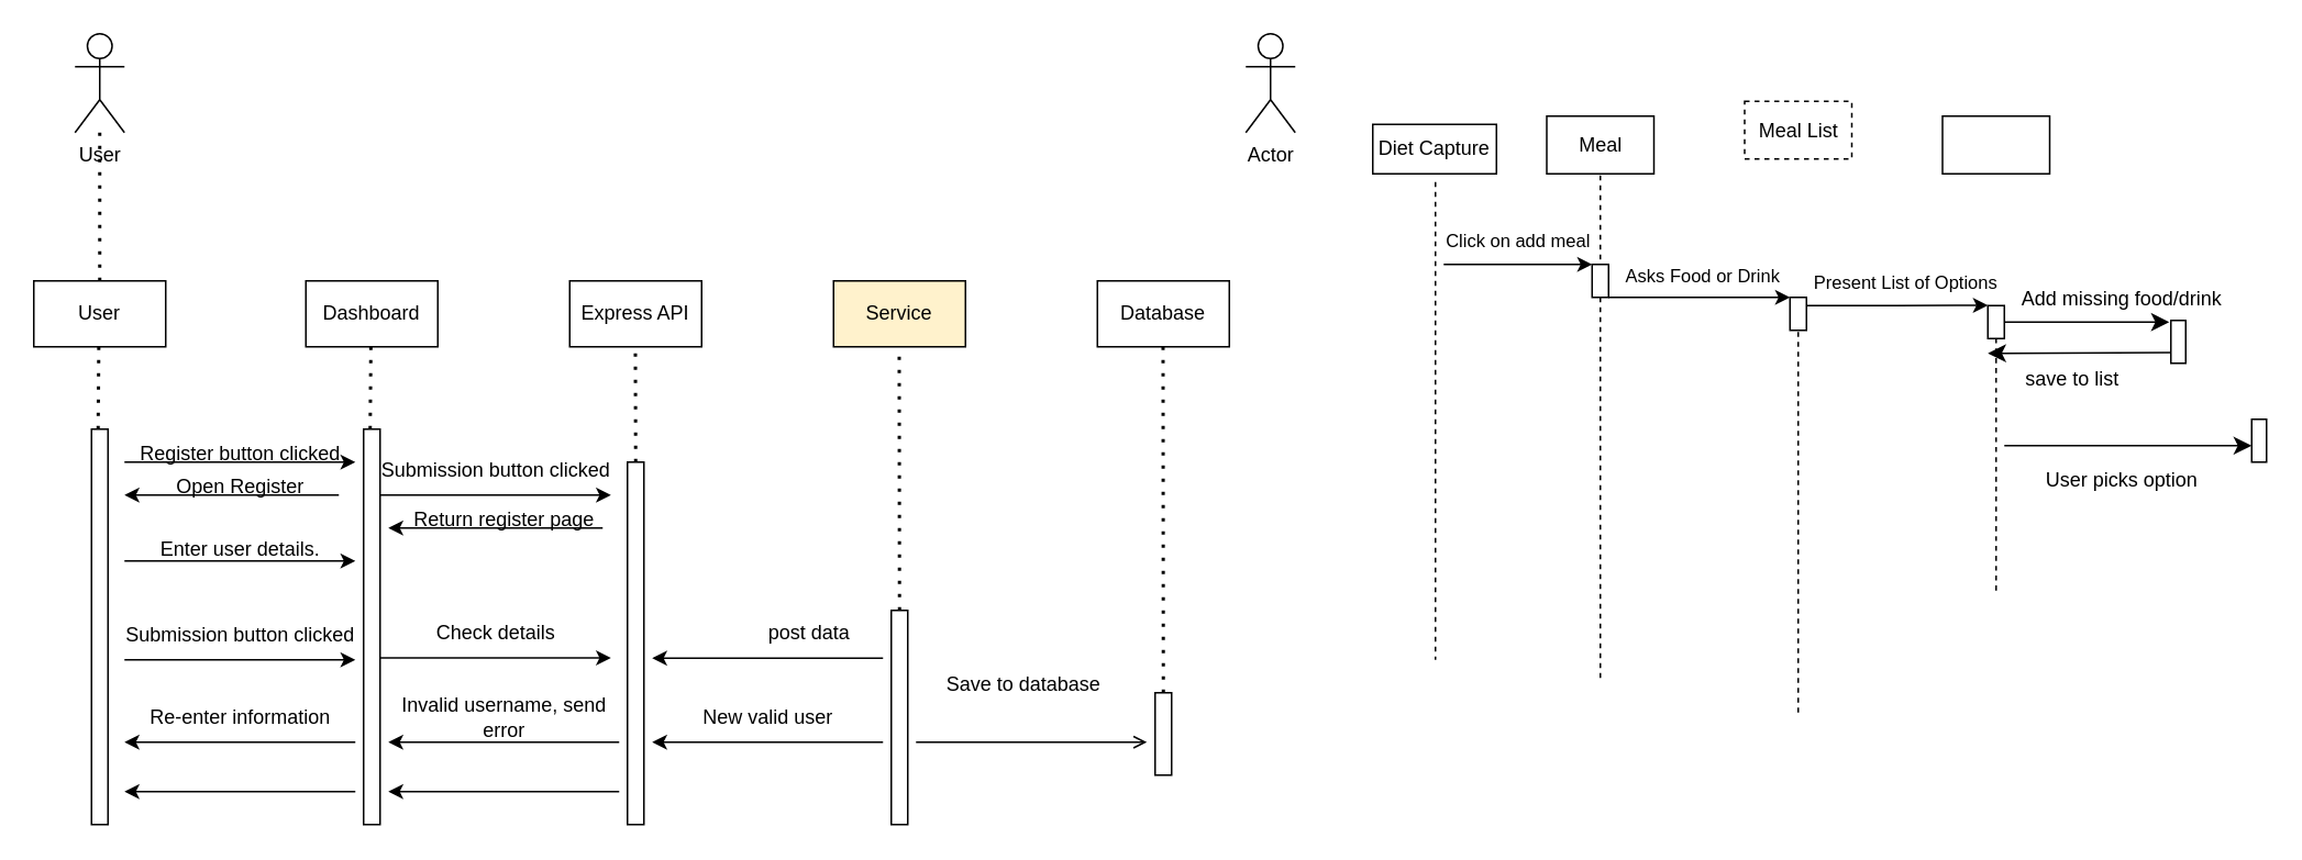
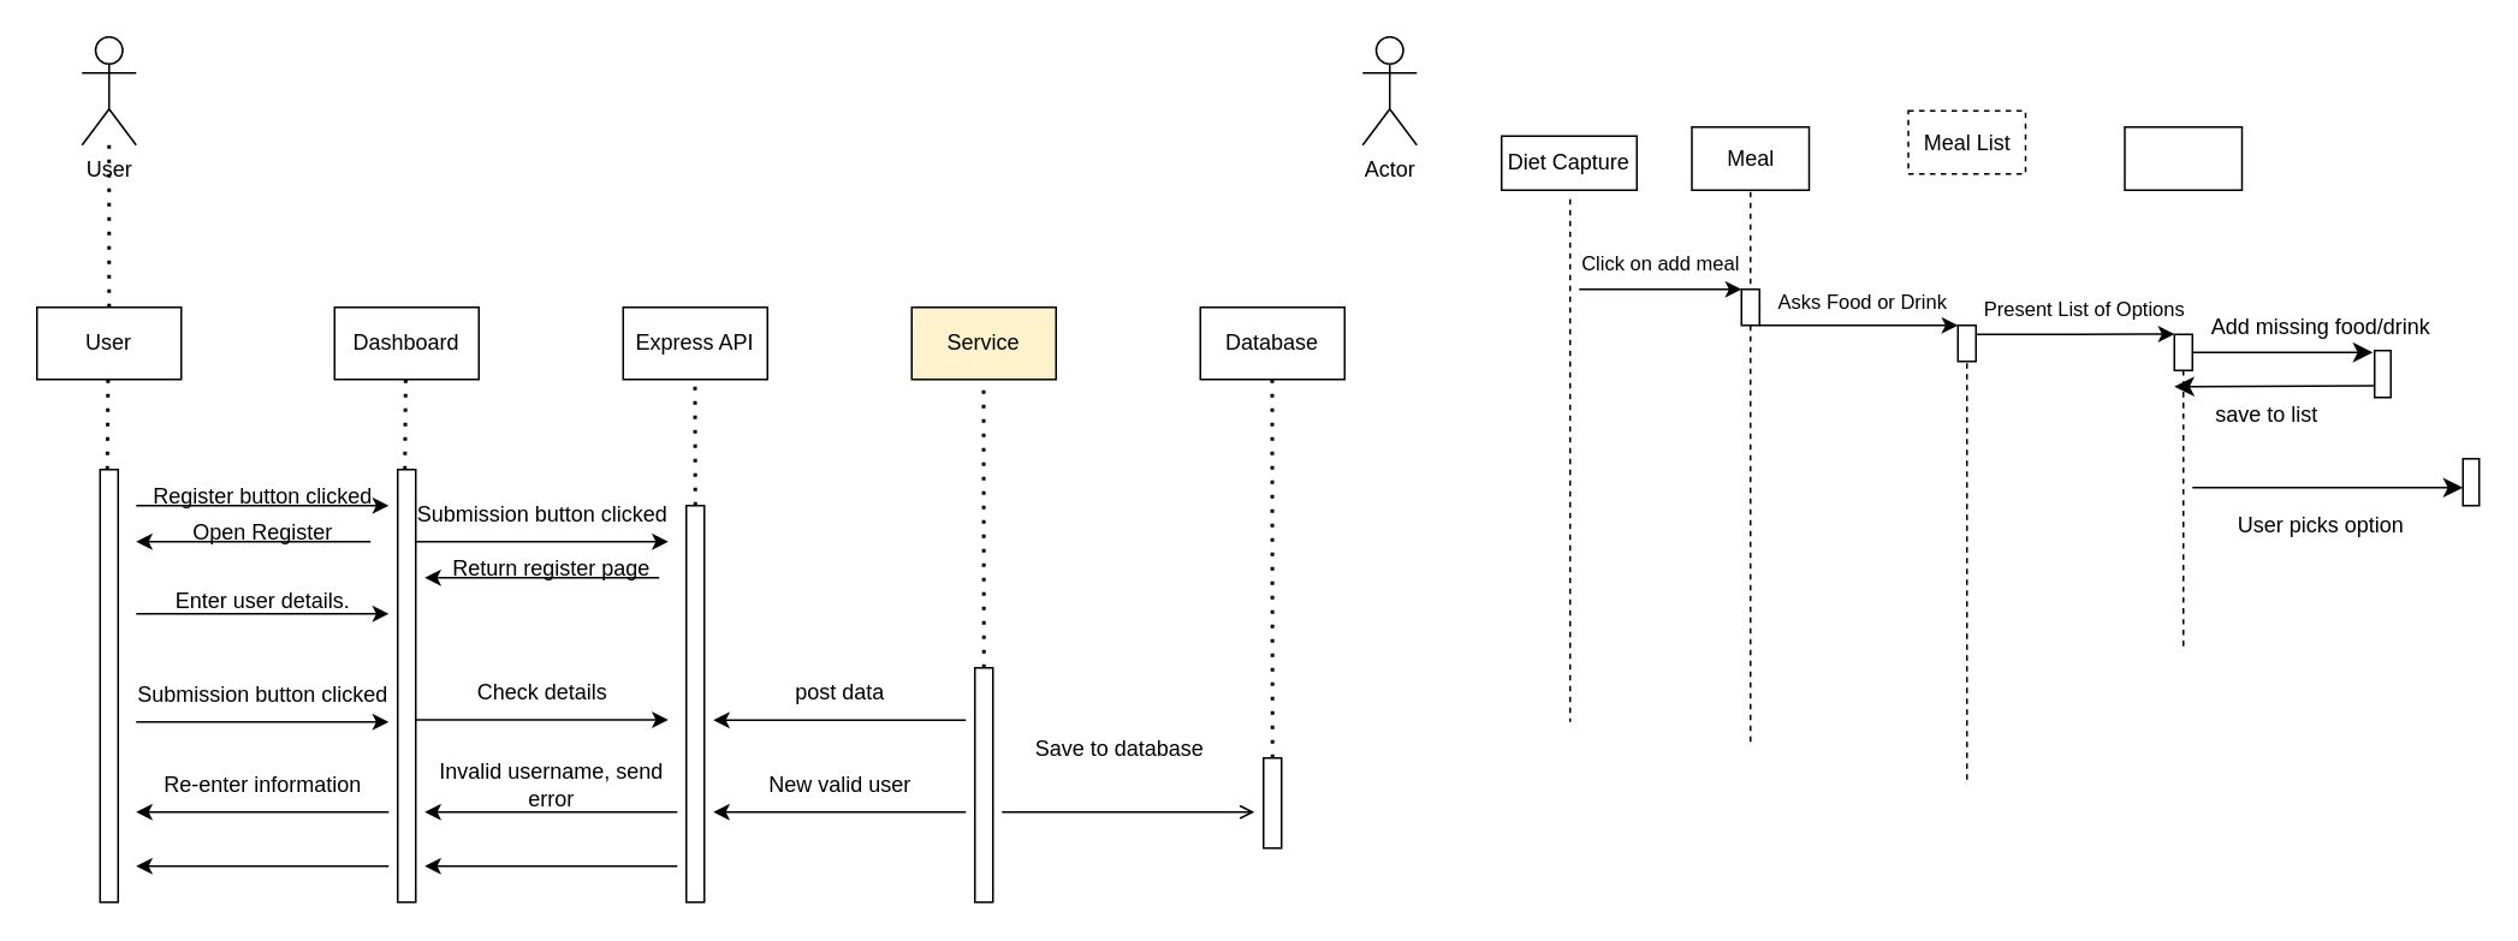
  <mxCell id="0" />
  <mxCell id="1" parent="0" />
  <mxCell id="2" value="User&lt;div&gt;&lt;br&gt;&lt;/div&gt;" style="shape=umlActor;verticalLabelPosition=bottom;verticalAlign=top;html=1;outlineConnect=0;" parent="1" vertex="1"><mxGeometry x="45" y="20" width="30" height="60" as="geometry" /></mxCell>
  <mxCell id="3" value="" style="endArrow=none;dashed=1;html=1;dashPattern=1 3;strokeWidth=2;rounded=0;" parent="1" target="2" edge="1"><mxGeometry width="50" height="50" relative="1" as="geometry"><mxPoint x="60" y="170" as="sourcePoint" /><mxPoint x="85" y="120" as="targetPoint" /></mxGeometry></mxCell>
  <mxCell id="4" style="edgeStyle=orthogonalEdgeStyle;rounded=0;orthogonalLoop=1;jettySize=auto;html=1;dashed=1;endArrow=none;startFill=0;" parent="1" edge="1"><mxGeometry relative="1" as="geometry"><mxPoint x="870" y="400" as="targetPoint" /><mxPoint x="870" y="110" as="sourcePoint" /></mxGeometry></mxCell>
  <mxCell id="5" value="&lt;div&gt;User&lt;/div&gt;" style="rounded=0;whiteSpace=wrap;html=1;" parent="1" vertex="1"><mxGeometry x="20" y="170" width="80" height="40" as="geometry" /></mxCell>
  <mxCell id="6" value="Actor" style="shape=umlActor;verticalLabelPosition=bottom;verticalAlign=top;html=1;outlineConnect=0;" parent="1" vertex="1"><mxGeometry x="755" y="20" width="30" height="60" as="geometry" /></mxCell>
  <mxCell id="7" value="Dashboard" style="rounded=0;whiteSpace=wrap;html=1;" parent="1" vertex="1"><mxGeometry x="185" y="170" width="80" height="40" as="geometry" /></mxCell>
  <mxCell id="8" value="" style="endArrow=classic;html=1;rounded=0;" parent="1" edge="1"><mxGeometry width="50" height="50" relative="1" as="geometry"><mxPoint x="875" y="160" as="sourcePoint" /><mxPoint x="965" y="160" as="targetPoint" /></mxGeometry></mxCell>
  <mxCell id="9" value="Click on add meal" style="edgeLabel;html=1;align=center;verticalAlign=middle;resizable=0;points=[];" parent="8" connectable="0" vertex="1"><mxGeometry x="0.144" y="-2" relative="1" as="geometry"><mxPoint x="-7" y="-17" as="offset" /></mxGeometry></mxCell>
  <mxCell id="10" value="" style="endArrow=none;dashed=1;html=1;dashPattern=1 3;strokeWidth=2;rounded=0;" parent="1" edge="1"><mxGeometry width="50" height="50" relative="1" as="geometry"><mxPoint x="59" y="260" as="sourcePoint" /><mxPoint x="59.41" y="210" as="targetPoint" /></mxGeometry></mxCell>
  <mxCell id="11" value="" style="rounded=0;whiteSpace=wrap;html=1;direction=south;" parent="1" vertex="1"><mxGeometry x="965" y="160" width="10" height="20" as="geometry" /></mxCell>
  <mxCell id="12" value="" style="rounded=0;whiteSpace=wrap;html=1;direction=south;" parent="1" vertex="1"><mxGeometry x="55" y="260" width="10" height="240" as="geometry" /></mxCell>
  <mxCell id="13" value="" style="endArrow=none;dashed=1;html=1;rounded=0;entryX=0;entryY=0.5;entryDx=0;entryDy=0;" parent="1" target="11" edge="1"><mxGeometry width="50" height="50" relative="1" as="geometry"><mxPoint x="970" y="100" as="sourcePoint" /><mxPoint x="985" y="120" as="targetPoint" /></mxGeometry></mxCell>
  <mxCell id="14" value="" style="endArrow=none;dashed=1;html=1;dashPattern=1 3;strokeWidth=2;rounded=0;" parent="1" edge="1"><mxGeometry width="50" height="50" relative="1" as="geometry"><mxPoint x="224" y="260" as="sourcePoint" /><mxPoint x="224.41" y="210" as="targetPoint" /></mxGeometry></mxCell>
  <mxCell id="15" value="" style="endArrow=none;dashed=1;html=1;rounded=0;" parent="1" edge="1"><mxGeometry width="50" height="50" relative="1" as="geometry"><mxPoint x="970" y="180" as="sourcePoint" /><mxPoint x="970" y="412.449" as="targetPoint" /></mxGeometry></mxCell>
  <mxCell id="16" value="" style="rounded=0;whiteSpace=wrap;html=1;direction=south;" parent="1" vertex="1"><mxGeometry x="220" y="260" width="10" height="240" as="geometry" /></mxCell>
  <mxCell id="17" value="" style="endArrow=classic;html=1;rounded=0;exitX=1;exitY=0;exitDx=0;exitDy=0;" parent="1" source="11" edge="1"><mxGeometry width="50" height="50" relative="1" as="geometry"><mxPoint x="975" y="220" as="sourcePoint" /><mxPoint x="1085" y="180" as="targetPoint" /></mxGeometry></mxCell>
  <mxCell id="18" value="Asks Food or Drink" style="edgeLabel;html=1;align=center;verticalAlign=middle;resizable=0;points=[];" parent="17" connectable="0" vertex="1"><mxGeometry x="-0.257" y="3" relative="1" as="geometry"><mxPoint x="15" y="-11" as="offset" /></mxGeometry></mxCell>
  <mxCell id="19" value="" style="endArrow=classic;html=1;rounded=0;" parent="1" edge="1"><mxGeometry width="50" height="50" relative="1" as="geometry"><mxPoint x="75" y="280" as="sourcePoint" /><mxPoint x="215" y="280" as="targetPoint" /></mxGeometry></mxCell>
  <mxCell id="20" value="Register button clicked" style="text;html=1;align=center;verticalAlign=middle;resizable=0;points=[];autosize=1;strokeColor=none;fillColor=none;" parent="1" vertex="1"><mxGeometry x="75" y="260" width="140" height="30" as="geometry" /></mxCell>
  <mxCell id="21" style="edgeStyle=orthogonalEdgeStyle;rounded=0;orthogonalLoop=1;jettySize=auto;html=1;exitX=0.25;exitY=0;exitDx=0;exitDy=0;" parent="1" source="24" edge="1"><mxGeometry relative="1" as="geometry"><mxPoint x="1205" y="184.818" as="targetPoint" /></mxGeometry></mxCell>
  <mxCell id="22" value="Present List of Options" style="edgeLabel;html=1;align=center;verticalAlign=middle;resizable=0;points=[];" parent="21" connectable="0" vertex="1"><mxGeometry x="-0.146" y="-1" relative="1" as="geometry"><mxPoint x="12" y="-16" as="offset" /></mxGeometry></mxCell>
  <mxCell id="23" value="" style="endArrow=classic;html=1;rounded=0;" parent="1" edge="1"><mxGeometry width="50" height="50" relative="1" as="geometry"><mxPoint x="205" y="300" as="sourcePoint" /><mxPoint x="75" y="300" as="targetPoint" /></mxGeometry></mxCell>
  <mxCell id="24" value="" style="rounded=0;whiteSpace=wrap;html=1;direction=south;" parent="1" vertex="1"><mxGeometry x="1085" y="180" width="10" height="20" as="geometry" /></mxCell>
  <mxCell id="25" value="Open Register" style="text;html=1;align=center;verticalAlign=middle;resizable=0;points=[];autosize=1;strokeColor=none;fillColor=none;" parent="1" vertex="1"><mxGeometry x="95" y="280" width="100" height="30" as="geometry" /></mxCell>
  <mxCell id="26" value="" style="endArrow=none;dashed=1;html=1;rounded=0;" parent="1" edge="1"><mxGeometry width="50" height="50" relative="1" as="geometry"><mxPoint x="1090" y="201" as="sourcePoint" /><mxPoint x="1090" y="433.449" as="targetPoint" /></mxGeometry></mxCell>
  <mxCell id="27" value="" style="endArrow=classic;html=1;rounded=0;" parent="1" edge="1"><mxGeometry width="50" height="50" relative="1" as="geometry"><mxPoint x="75" y="340" as="sourcePoint" /><mxPoint x="215" y="340" as="targetPoint" /></mxGeometry></mxCell>
  <mxCell id="28" value="Meal" style="rounded=0;whiteSpace=wrap;html=1;" parent="1" vertex="1"><mxGeometry x="937.5" y="70" width="65" height="35" as="geometry" /></mxCell>
  <mxCell id="29" value="Enter user details." style="text;html=1;align=center;verticalAlign=middle;resizable=0;points=[];autosize=1;strokeColor=none;fillColor=none;" parent="1" vertex="1"><mxGeometry x="85" y="318" width="120" height="30" as="geometry" /></mxCell>
  <mxCell id="30" value="Submission button clicked" style="text;html=1;align=center;verticalAlign=middle;resizable=0;points=[];autosize=1;strokeColor=none;fillColor=none;" parent="1" vertex="1"><mxGeometry x="65" y="370" width="160" height="30" as="geometry" /></mxCell>
  <mxCell id="31" value="" style="endArrow=classic;html=1;rounded=0;" parent="1" edge="1"><mxGeometry width="50" height="50" relative="1" as="geometry"><mxPoint x="75" y="400" as="sourcePoint" /><mxPoint x="215" y="400" as="targetPoint" /></mxGeometry></mxCell>
  <mxCell id="32" value="Re-enter information" style="text;html=1;align=center;verticalAlign=middle;resizable=0;points=[];autosize=1;strokeColor=none;fillColor=none;" parent="1" vertex="1"><mxGeometry x="80" y="420" width="130" height="30" as="geometry" /></mxCell>
  <mxCell id="33" value="" style="endArrow=classic;html=1;rounded=0;" parent="1" edge="1"><mxGeometry width="50" height="50" relative="1" as="geometry"><mxPoint x="215" y="450" as="sourcePoint" /><mxPoint x="75" y="450" as="targetPoint" /></mxGeometry></mxCell>
  <mxCell id="34" value="" style="endArrow=classic;html=1;rounded=0;" parent="1" edge="1"><mxGeometry width="50" height="50" relative="1" as="geometry"><mxPoint x="215" y="480" as="sourcePoint" /><mxPoint x="75" y="480" as="targetPoint" /></mxGeometry></mxCell>
  <mxCell id="35" value="Express API" style="rounded=0;whiteSpace=wrap;html=1;" parent="1" vertex="1"><mxGeometry x="345" y="170" width="80" height="40" as="geometry" /></mxCell>
  <mxCell id="36" value="" style="endArrow=none;dashed=1;html=1;dashPattern=1 3;strokeWidth=2;rounded=0;" parent="1" edge="1"><mxGeometry width="50" height="50" relative="1" as="geometry"><mxPoint x="385" y="280" as="sourcePoint" /><mxPoint x="384.82" y="210" as="targetPoint" /></mxGeometry></mxCell>
  <mxCell id="37" value="" style="rounded=0;whiteSpace=wrap;html=1;direction=south;" parent="1" vertex="1"><mxGeometry x="380" y="280" width="10" height="220" as="geometry" /></mxCell>
  <mxCell id="38" value="Submission button clicked" style="text;html=1;align=center;verticalAlign=middle;resizable=0;points=[];autosize=1;strokeColor=none;fillColor=none;" parent="1" vertex="1"><mxGeometry x="220" y="270" width="160" height="30" as="geometry" /></mxCell>
  <mxCell id="39" value="" style="endArrow=classic;html=1;rounded=0;" parent="1" edge="1"><mxGeometry width="50" height="50" relative="1" as="geometry"><mxPoint x="230" y="300" as="sourcePoint" /><mxPoint x="370" y="300" as="targetPoint" /></mxGeometry></mxCell>
  <mxCell id="40" value="" style="endArrow=classic;html=1;rounded=0;" parent="1" edge="1"><mxGeometry width="50" height="50" relative="1" as="geometry"><mxPoint x="365" y="320" as="sourcePoint" /><mxPoint x="235" y="320" as="targetPoint" /></mxGeometry></mxCell>
  <mxCell id="41" value="Return register page" style="text;html=1;align=center;verticalAlign=middle;resizable=0;points=[];autosize=1;strokeColor=none;fillColor=none;" parent="1" vertex="1"><mxGeometry x="240" y="300" width="130" height="30" as="geometry" /></mxCell>
  <mxCell id="42" value="Check details" style="text;html=1;align=center;verticalAlign=middle;resizable=0;points=[];autosize=1;strokeColor=none;fillColor=none;" parent="1" vertex="1"><mxGeometry x="250" y="368.82" width="100" height="30" as="geometry" /></mxCell>
  <mxCell id="43" value="" style="endArrow=classic;html=1;rounded=0;" parent="1" edge="1"><mxGeometry width="50" height="50" relative="1" as="geometry"><mxPoint x="230" y="398.82" as="sourcePoint" /><mxPoint x="370" y="398.82" as="targetPoint" /></mxGeometry></mxCell>
  <mxCell id="44" value="" style="endArrow=classic;html=1;rounded=0;" parent="1" edge="1"><mxGeometry width="50" height="50" relative="1" as="geometry"><mxPoint x="375" y="480" as="sourcePoint" /><mxPoint x="235" y="480" as="targetPoint" /></mxGeometry></mxCell>
  <mxCell id="45" value="Invalid username, send&lt;div&gt;error&lt;/div&gt;" style="text;html=1;align=center;verticalAlign=middle;resizable=0;points=[];autosize=1;strokeColor=none;fillColor=none;" parent="1" vertex="1"><mxGeometry x="230" y="415" width="150" height="40" as="geometry" /></mxCell>
  <mxCell id="46" value="" style="endArrow=classic;html=1;rounded=0;" parent="1" edge="1"><mxGeometry width="50" height="50" relative="1" as="geometry"><mxPoint x="375" y="450" as="sourcePoint" /><mxPoint x="235" y="450" as="targetPoint" /></mxGeometry></mxCell>
  <mxCell id="47" style="edgeStyle=none;curved=1;rounded=0;orthogonalLoop=1;jettySize=auto;html=1;fontSize=12;startSize=8;endSize=8;" edge="1" parent="1" source="53"><mxGeometry relative="1" as="geometry"><mxPoint x="1315" y="195" as="targetPoint" /></mxGeometry></mxCell>
  <mxCell id="48" value="User picks option" style="edgeLabel;html=1;align=center;verticalAlign=middle;resizable=0;points=[];fontSize=12;" vertex="1" connectable="0" parent="47"><mxGeometry x="-0.36" relative="1" as="geometry"><mxPoint x="38" y="95" as="offset" /></mxGeometry></mxCell>
  <mxCell id="49" value="Add missing food/drink" style="edgeLabel;html=1;align=center;verticalAlign=middle;resizable=0;points=[];fontSize=12;" vertex="1" connectable="0" parent="47"><mxGeometry x="-0.48" y="-2" relative="1" as="geometry"><mxPoint x="44" y="-17" as="offset" /></mxGeometry></mxCell>
  <mxCell id="50" value="Service" style="rounded=0;whiteSpace=wrap;html=1;fillColor=#fff2cc;" vertex="1" parent="1"><mxGeometry x="505" y="170" width="80" height="40" as="geometry" /></mxCell>
  <mxCell id="51" style="edgeStyle=none;curved=1;rounded=0;orthogonalLoop=1;jettySize=auto;html=1;fontSize=12;startSize=8;endSize=8;dashed=1;endArrow=none;startFill=0;" edge="1" parent="1" source="53"><mxGeometry relative="1" as="geometry"><mxPoint x="1210" y="360" as="targetPoint" /></mxGeometry></mxCell>
  <mxCell id="52" value="" style="endArrow=none;dashed=1;html=1;dashPattern=1 3;strokeWidth=2;rounded=0;exitX=0;exitY=0.5;exitDx=0;exitDy=0;" edge="1" parent="1" source="54"><mxGeometry width="50" height="50" relative="1" as="geometry"><mxPoint x="545" y="280" as="sourcePoint" /><mxPoint x="544.82" y="210" as="targetPoint" /></mxGeometry></mxCell>
  <mxCell id="53" value="" style="rounded=0;whiteSpace=wrap;html=1;direction=south;" vertex="1" parent="1"><mxGeometry x="1205" y="185" width="10" height="20" as="geometry" /></mxCell>
  <mxCell id="54" value="" style="rounded=0;whiteSpace=wrap;html=1;direction=south;" vertex="1" parent="1"><mxGeometry x="540" y="370" width="10" height="130" as="geometry" /></mxCell>
  <mxCell id="55" style="edgeStyle=none;curved=1;rounded=0;orthogonalLoop=1;jettySize=auto;html=1;exitX=0.75;exitY=1;exitDx=0;exitDy=0;fontSize=12;startSize=8;endSize=8;" edge="1" parent="1" source="58"><mxGeometry relative="1" as="geometry"><mxPoint x="1205" y="214" as="targetPoint" /></mxGeometry></mxCell>
  <mxCell id="56" value="save to list" style="edgeLabel;html=1;align=center;verticalAlign=middle;resizable=0;points=[];fontSize=12;" vertex="1" connectable="0" parent="55"><mxGeometry x="0.406" y="3" relative="1" as="geometry"><mxPoint x="17" y="13" as="offset" /></mxGeometry></mxCell>
  <mxCell id="57" value="New valid user" style="text;html=1;align=center;verticalAlign=middle;resizable=0;points=[];autosize=1;strokeColor=none;fillColor=none;" vertex="1" parent="1"><mxGeometry x="415" y="420" width="100" height="30" as="geometry" /></mxCell>
  <mxCell id="58" value="" style="rounded=0;whiteSpace=wrap;html=1;direction=south;" vertex="1" parent="1"><mxGeometry x="1316" y="194" width="9" height="26" as="geometry" /></mxCell>
  <mxCell id="59" value="" style="endArrow=classic;html=1;rounded=0;" edge="1" parent="1"><mxGeometry width="50" height="50" relative="1" as="geometry"><mxPoint x="535" y="450" as="sourcePoint" /><mxPoint x="395" y="450" as="targetPoint" /></mxGeometry></mxCell>
  <mxCell id="60" value="" style="rounded=0;whiteSpace=wrap;html=1;direction=south;" vertex="1" parent="1"><mxGeometry x="1365" y="254" width="9" height="26" as="geometry" /></mxCell>
- <mxCell id="61" value="post data" style="text;html=1;align=center;verticalAlign=middle;resizable=0;points=[];autosize=1;strokeColor=none;fillColor=none;" vertex="1" parent="1"><mxGeometry x="455" y="369" width="70" height="30" as="geometry" /></mxCell>
+ <mxCell id="61" value="post data" style="text;html=1;align=center;verticalAlign=middle;resizable=0;points=[];autosize=1;strokeColor=none;fillColor=none;" vertex="1" parent="1"><mxGeometry x="430" y="369" width="70" height="30" as="geometry" /></mxCell>
  <mxCell id="62" value="" style="edgeStyle=none;orthogonalLoop=1;jettySize=auto;html=1;rounded=0;fontSize=12;startSize=8;endSize=8;curved=1;" edge="1" parent="1"><mxGeometry width="140" relative="1" as="geometry"><mxPoint x="1215" y="270" as="sourcePoint" /><mxPoint x="1365" y="270" as="targetPoint" /><Array as="points" /></mxGeometry></mxCell>
  <mxCell id="63" value="" style="endArrow=classic;html=1;rounded=0;" edge="1" parent="1"><mxGeometry width="50" height="50" relative="1" as="geometry"><mxPoint x="535" y="399" as="sourcePoint" /><mxPoint x="395" y="399" as="targetPoint" /></mxGeometry></mxCell>
  <mxCell id="64" value="Diet Capture" style="rounded=0;whiteSpace=wrap;html=1;" vertex="1" parent="1"><mxGeometry x="832" y="75" width="75" height="30" as="geometry" /></mxCell>
  <mxCell id="65" value="Database" style="rounded=0;whiteSpace=wrap;html=1;" vertex="1" parent="1"><mxGeometry x="665" y="170" width="80" height="40" as="geometry" /></mxCell>
  <mxCell id="66" value="Meal List" style="rounded=0;whiteSpace=wrap;html=1;dashed=1;" vertex="1" parent="1"><mxGeometry x="1057.5" y="61" width="65" height="35" as="geometry" /></mxCell>
  <mxCell id="67" value="" style="endArrow=none;dashed=1;html=1;dashPattern=1 3;strokeWidth=2;rounded=0;exitX=0;exitY=0.5;exitDx=0;exitDy=0;" edge="1" parent="1" source="69"><mxGeometry width="50" height="50" relative="1" as="geometry"><mxPoint x="705" y="280" as="sourcePoint" /><mxPoint x="704.82" y="210" as="targetPoint" /></mxGeometry></mxCell>
  <mxCell id="68" value="" style="rounded=0;whiteSpace=wrap;html=1;" vertex="1" parent="1"><mxGeometry x="1177.5" y="70" width="65" height="35" as="geometry" /></mxCell>
  <mxCell id="69" value="" style="rounded=0;whiteSpace=wrap;html=1;direction=south;" vertex="1" parent="1"><mxGeometry x="700" y="420" width="10" height="50" as="geometry" /></mxCell>
  <mxCell id="70" value="Save to database" style="text;html=1;align=center;verticalAlign=middle;resizable=0;points=[];autosize=1;strokeColor=none;fillColor=none;" vertex="1" parent="1"><mxGeometry x="560" y="400" width="120" height="30" as="geometry" /></mxCell>
  <mxCell id="71" value="" style="endArrow=open;html=1;rounded=0;endFill=0;" edge="1" parent="1"><mxGeometry width="50" height="50" relative="1" as="geometry"><mxPoint x="555" y="450" as="sourcePoint" /><mxPoint x="695" y="450" as="targetPoint" /></mxGeometry></mxCell>
